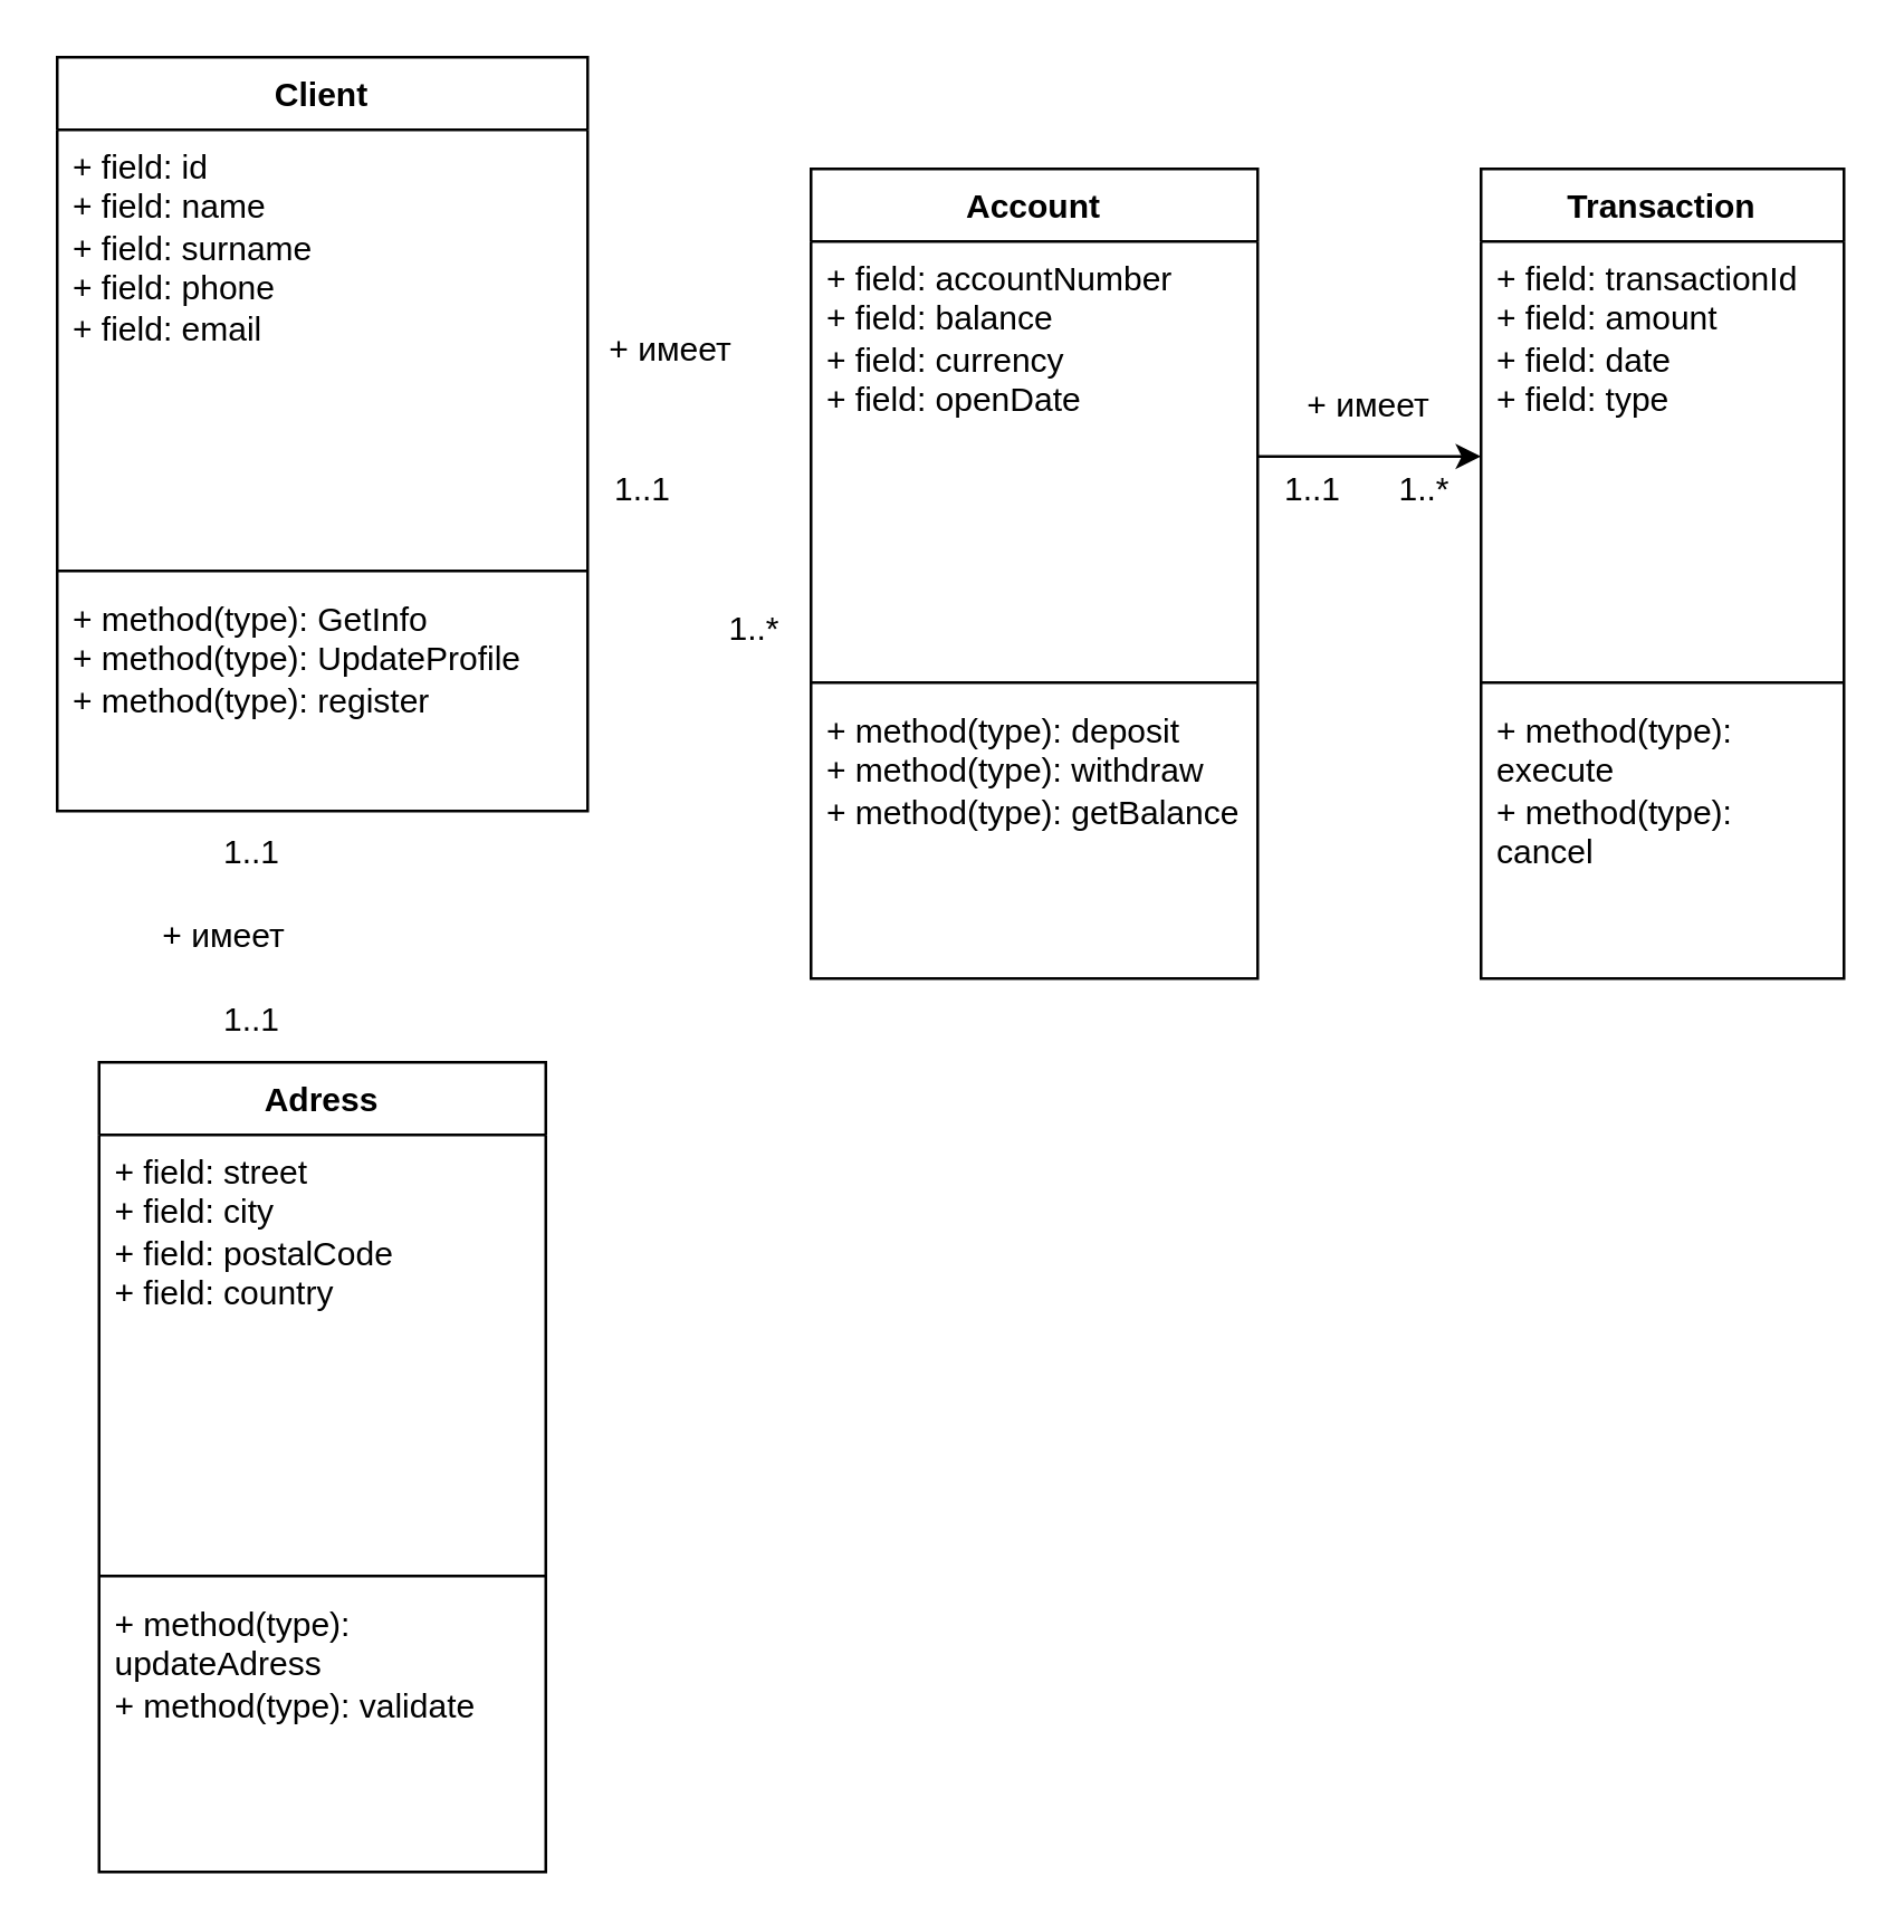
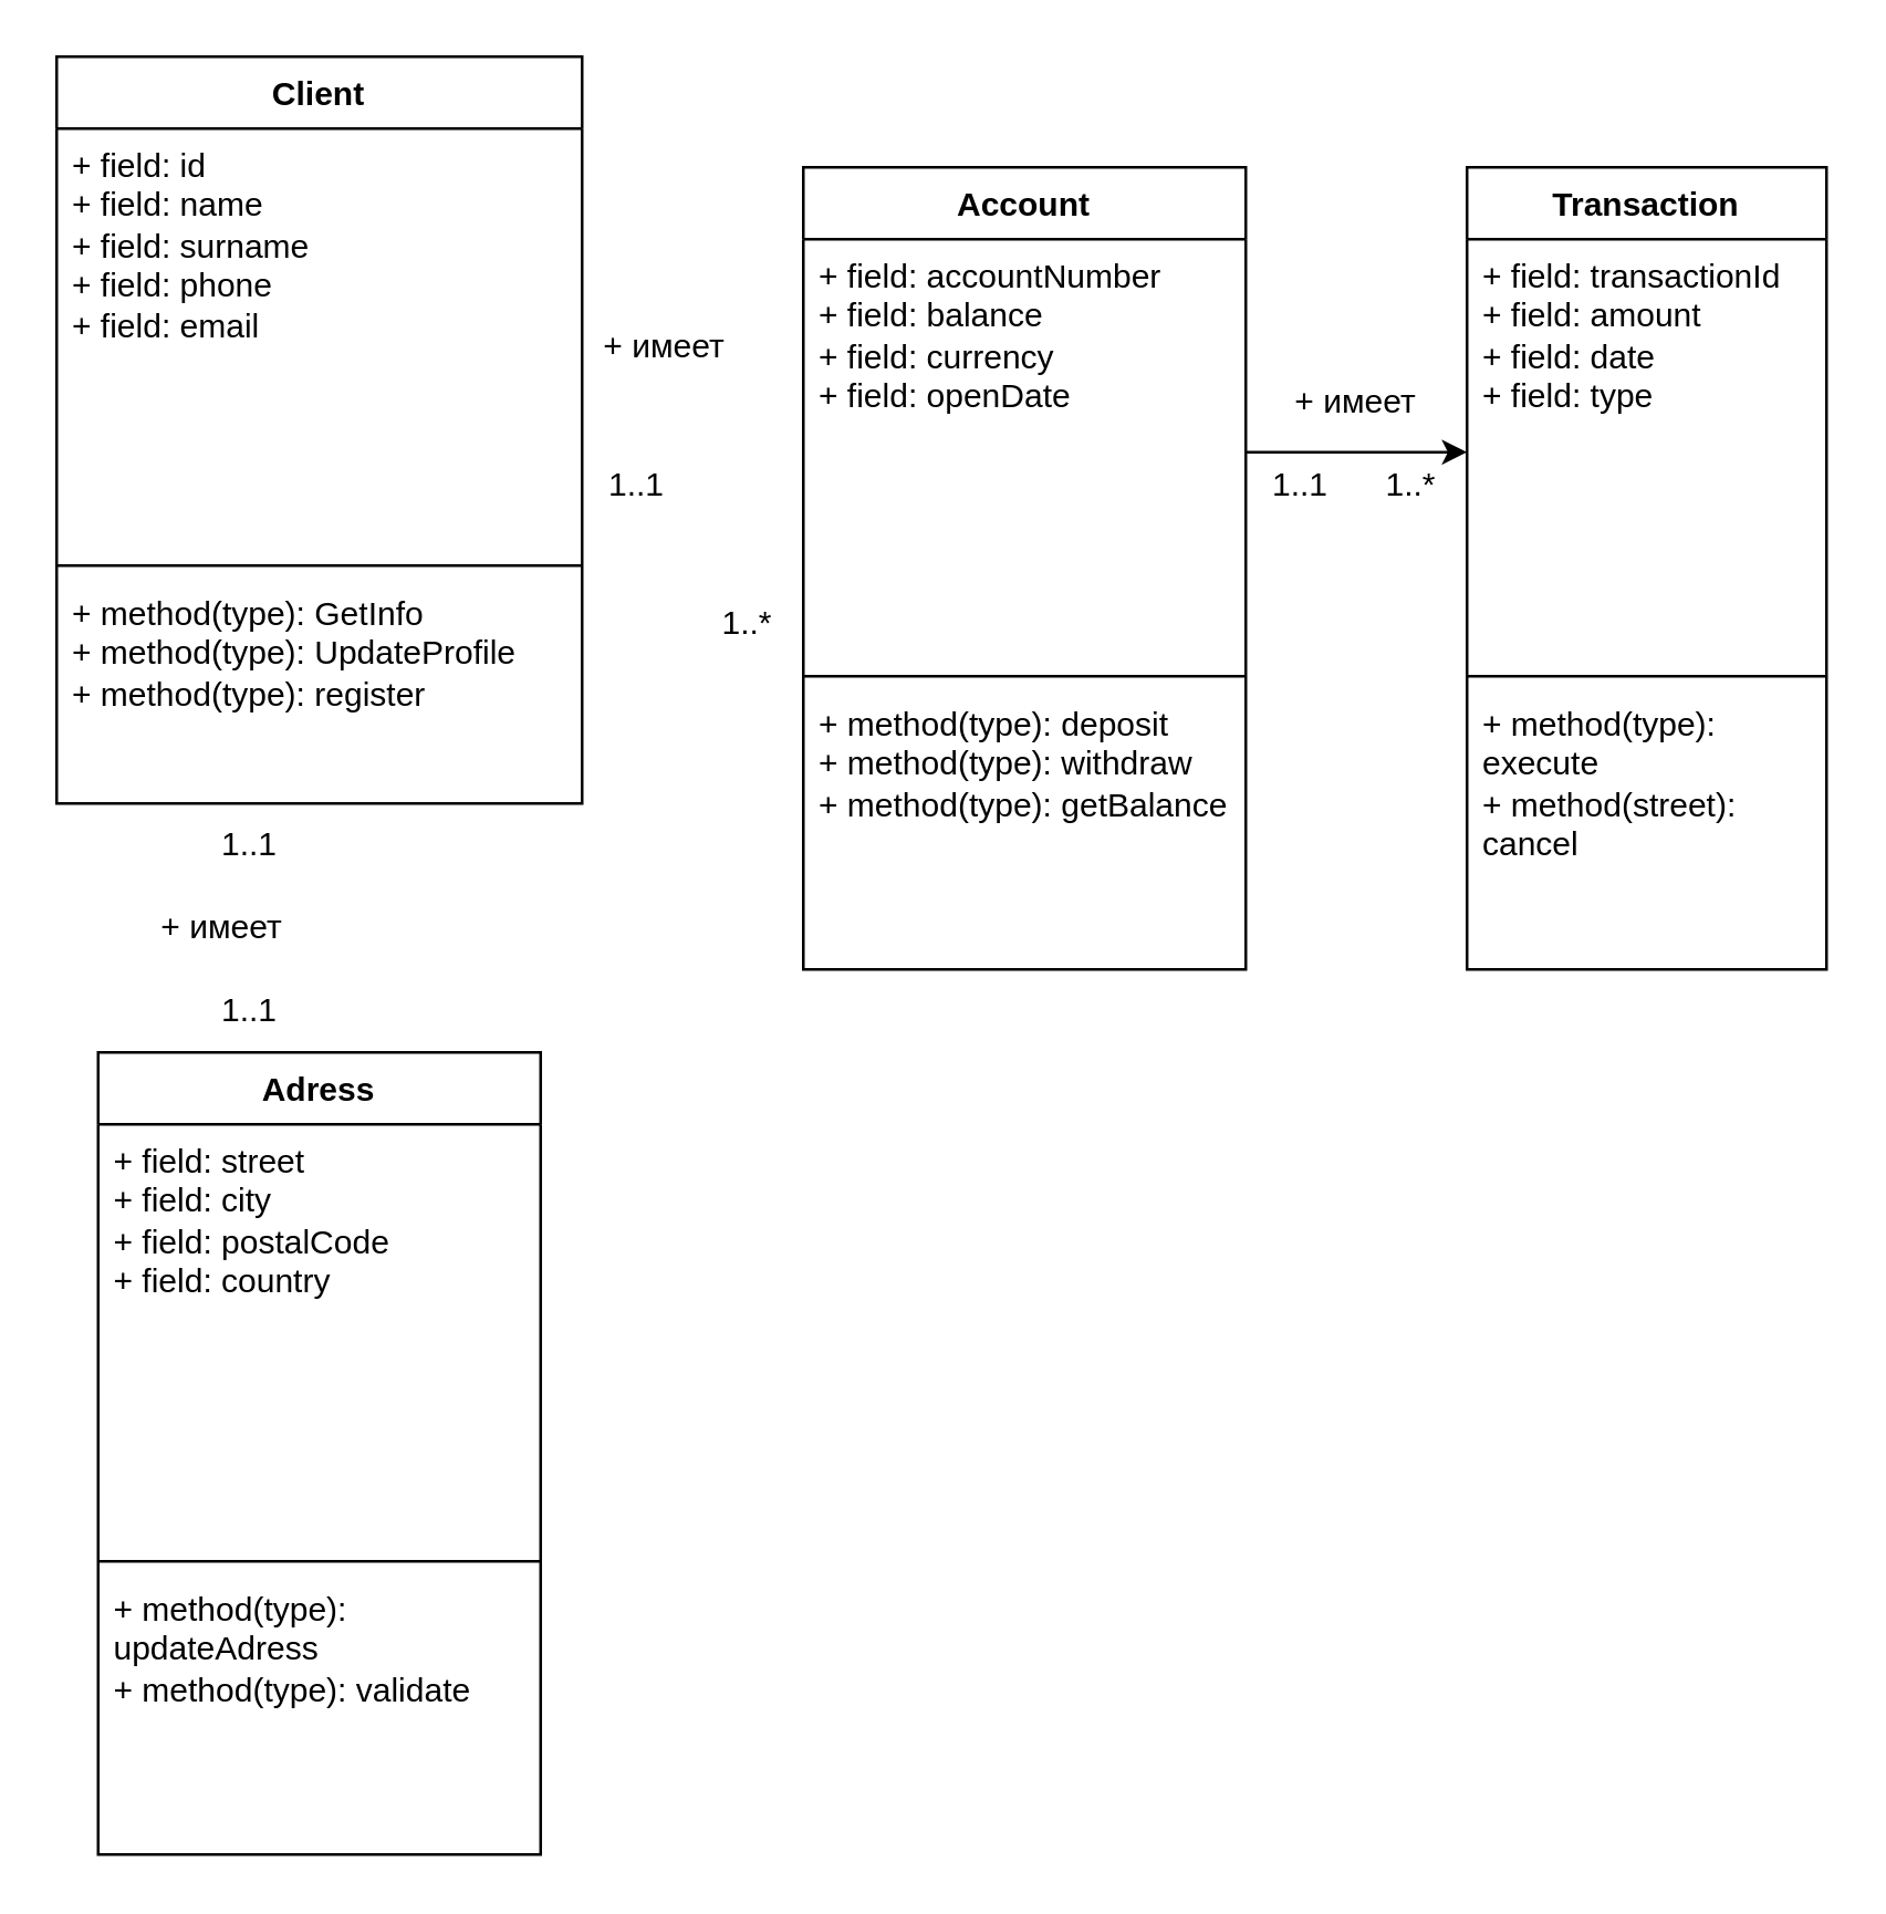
  <mxCell id="0" />
  <mxCell id="1" parent="0" />
  <mxCell id="2" value="Client" style="swimlane;fontStyle=1;align=center;verticalAlign=top;childLayout=stackLayout;horizontal=1;startSize=26;horizontalStack=0;resizeParent=1;resizeParentMax=0;resizeLast=0;collapsible=1;marginBottom=0;whiteSpace=wrap;html=1;" vertex="1" parent="1"><mxGeometry x="20" y="20" width="190" height="270" as="geometry" /></mxCell>
  <mxCell id="3" value="+ field: id&lt;div&gt;+ field: name&lt;/div&gt;&lt;div&gt;+ field: surname&lt;/div&gt;&lt;div&gt;+ field: phone&lt;/div&gt;&lt;div&gt;+ field: email&lt;/div&gt;" style="text;strokeColor=none;fillColor=none;align=left;verticalAlign=top;spacingLeft=4;spacingRight=4;overflow=hidden;rotatable=0;points=[[0,0.5],[1,0.5]];portConstraint=eastwest;whiteSpace=wrap;html=1;" vertex="1" parent="2"><mxGeometry y="26" width="190" height="154" as="geometry" /></mxCell>
  <mxCell id="4" value="" style="line;strokeWidth=1;fillColor=none;align=left;verticalAlign=middle;spacingTop=-1;spacingLeft=3;spacingRight=3;rotatable=0;labelPosition=right;points=[];portConstraint=eastwest;strokeColor=inherit;" vertex="1" parent="2"><mxGeometry y="180" width="190" height="8" as="geometry" /></mxCell>
  <mxCell id="5" value="+ method(type): GetInfo&lt;div&gt;+ method(type): UpdateProfile&lt;/div&gt;&lt;div&gt;+ method(type): register&lt;/div&gt;" style="text;strokeColor=none;fillColor=none;align=left;verticalAlign=top;spacingLeft=4;spacingRight=4;overflow=hidden;rotatable=0;points=[[0,0.5],[1,0.5]];portConstraint=eastwest;whiteSpace=wrap;html=1;" vertex="1" parent="2"><mxGeometry y="188" width="190" height="82" as="geometry" /></mxCell>
  <mxCell id="6" value="Account" style="swimlane;fontStyle=1;align=center;verticalAlign=top;childLayout=stackLayout;horizontal=1;startSize=26;horizontalStack=0;resizeParent=1;resizeParentMax=0;resizeLast=0;collapsible=1;marginBottom=0;whiteSpace=wrap;html=1;" vertex="1" parent="1"><mxGeometry x="290" y="60" width="160" height="290" as="geometry" /></mxCell>
  <mxCell id="7" value="+ field: accountNumber&lt;div&gt;+ field: balance&lt;/div&gt;&lt;div&gt;+ field: currency&lt;/div&gt;&lt;div&gt;+ field: openDate&lt;/div&gt;" style="text;strokeColor=none;fillColor=none;align=left;verticalAlign=top;spacingLeft=4;spacingRight=4;overflow=hidden;rotatable=0;points=[[0,0.5],[1,0.5]];portConstraint=eastwest;whiteSpace=wrap;html=1;" vertex="1" parent="6"><mxGeometry y="26" width="160" height="154" as="geometry" /></mxCell>
  <mxCell id="8" value="" style="line;strokeWidth=1;fillColor=none;align=left;verticalAlign=middle;spacingTop=-1;spacingLeft=3;spacingRight=3;rotatable=0;labelPosition=right;points=[];portConstraint=eastwest;strokeColor=inherit;" vertex="1" parent="6"><mxGeometry y="180" width="160" height="8" as="geometry" /></mxCell>
  <mxCell id="9" value="&lt;div&gt;+ method(type): deposit&lt;/div&gt;&lt;div&gt;+ method(type): withdraw&lt;/div&gt;&lt;div&gt;+ method(type): getBalance&lt;/div&gt;" style="text;strokeColor=none;fillColor=none;align=left;verticalAlign=top;spacingLeft=4;spacingRight=4;overflow=hidden;rotatable=0;points=[[0,0.5],[1,0.5]];portConstraint=eastwest;whiteSpace=wrap;html=1;" vertex="1" parent="6"><mxGeometry y="188" width="160" height="102" as="geometry" /></mxCell>
  <mxCell id="10" value="Transaction" style="swimlane;fontStyle=1;align=center;verticalAlign=top;childLayout=stackLayout;horizontal=1;startSize=26;horizontalStack=0;resizeParent=1;resizeParentMax=0;resizeLast=0;collapsible=1;marginBottom=0;whiteSpace=wrap;html=1;" vertex="1" parent="1"><mxGeometry x="530" y="60" width="130" height="290" as="geometry" /></mxCell>
  <mxCell id="11" value="+ field: transactionId&lt;div&gt;+ field: amount&lt;/div&gt;&lt;div&gt;+ field: date&lt;/div&gt;&lt;div&gt;+ field: type&lt;/div&gt;" style="text;strokeColor=none;fillColor=none;align=left;verticalAlign=top;spacingLeft=4;spacingRight=4;overflow=hidden;rotatable=0;points=[[0,0.5],[1,0.5]];portConstraint=eastwest;whiteSpace=wrap;html=1;" vertex="1" parent="10"><mxGeometry y="26" width="130" height="154" as="geometry" /></mxCell>
  <mxCell id="12" value="" style="line;strokeWidth=1;fillColor=none;align=left;verticalAlign=middle;spacingTop=-1;spacingLeft=3;spacingRight=3;rotatable=0;labelPosition=right;points=[];portConstraint=eastwest;strokeColor=inherit;" vertex="1" parent="10"><mxGeometry y="180" width="130" height="8" as="geometry" /></mxCell>
- <mxCell id="13" value="&lt;div&gt;+ method(type): execute&lt;/div&gt;&lt;div&gt;+ method(type): cancel&lt;/div&gt;" style="text;strokeColor=none;fillColor=none;align=left;verticalAlign=top;spacingLeft=4;spacingRight=4;overflow=hidden;rotatable=0;points=[[0,0.5],[1,0.5]];portConstraint=eastwest;whiteSpace=wrap;html=1;" vertex="1" parent="10"><mxGeometry y="188" width="130" height="102" as="geometry" /></mxCell>
+ <mxCell id="13" value="&lt;div&gt;+ method(type): execute&lt;/div&gt;&lt;div&gt;+ method(street): cancel&lt;/div&gt;" style="text;strokeColor=none;fillColor=none;align=left;verticalAlign=top;spacingLeft=4;spacingRight=4;overflow=hidden;rotatable=0;points=[[0,0.5],[1,0.5]];portConstraint=eastwest;whiteSpace=wrap;html=1;" vertex="1" parent="10"><mxGeometry y="188" width="130" height="102" as="geometry" /></mxCell>
  <mxCell id="14" value="Adress" style="swimlane;fontStyle=1;align=center;verticalAlign=top;childLayout=stackLayout;horizontal=1;startSize=26;horizontalStack=0;resizeParent=1;resizeParentMax=0;resizeLast=0;collapsible=1;marginBottom=0;whiteSpace=wrap;html=1;" vertex="1" parent="1"><mxGeometry x="35" y="380" width="160" height="290" as="geometry" /></mxCell>
  <mxCell id="15" value="+ field: street&lt;div&gt;+ field: city&lt;/div&gt;&lt;div&gt;+ field: postalCode&lt;/div&gt;&lt;div&gt;+ field: country&lt;/div&gt;" style="text;strokeColor=none;fillColor=none;align=left;verticalAlign=top;spacingLeft=4;spacingRight=4;overflow=hidden;rotatable=0;points=[[0,0.5],[1,0.5]];portConstraint=eastwest;whiteSpace=wrap;html=1;" vertex="1" parent="14"><mxGeometry y="26" width="160" height="154" as="geometry" /></mxCell>
  <mxCell id="16" value="" style="line;strokeWidth=1;fillColor=none;align=left;verticalAlign=middle;spacingTop=-1;spacingLeft=3;spacingRight=3;rotatable=0;labelPosition=right;points=[];portConstraint=eastwest;strokeColor=inherit;" vertex="1" parent="14"><mxGeometry y="180" width="160" height="8" as="geometry" /></mxCell>
  <mxCell id="17" value="&lt;div&gt;+ method(type): updateAdress&lt;/div&gt;&lt;div&gt;+ method(type): validate&lt;/div&gt;" style="text;strokeColor=none;fillColor=none;align=left;verticalAlign=top;spacingLeft=4;spacingRight=4;overflow=hidden;rotatable=0;points=[[0,0.5],[1,0.5]];portConstraint=eastwest;whiteSpace=wrap;html=1;" vertex="1" parent="14"><mxGeometry y="188" width="160" height="102" as="geometry" /></mxCell>
  <mxCell id="18" value="+ имеет" style="text;html=1;whiteSpace=wrap;strokeColor=none;fillColor=none;align=center;verticalAlign=middle;rounded=0;" vertex="1" parent="1"><mxGeometry x="210" y="110" width="60" height="30" as="geometry" /></mxCell>
  <mxCell id="19" value="1..1" style="text;html=1;whiteSpace=wrap;strokeColor=none;fillColor=none;align=center;verticalAlign=middle;rounded=0;" vertex="1" parent="1"><mxGeometry x="60" y="350" width="60" height="30" as="geometry" /></mxCell>
  <mxCell id="20" value="1..1" style="text;html=1;whiteSpace=wrap;strokeColor=none;fillColor=none;align=center;verticalAlign=middle;rounded=0;" vertex="1" parent="1"><mxGeometry x="60" y="290" width="60" height="30" as="geometry" /></mxCell>
  <mxCell id="21" value="1..1" style="text;html=1;whiteSpace=wrap;strokeColor=none;fillColor=none;align=center;verticalAlign=middle;rounded=0;" vertex="1" parent="1"><mxGeometry x="200" y="160" width="60" height="30" as="geometry" /></mxCell>
  <mxCell id="22" value="1..*" style="text;html=1;whiteSpace=wrap;strokeColor=none;fillColor=none;align=center;verticalAlign=middle;rounded=0;" vertex="1" parent="1"><mxGeometry x="240" y="210" width="60" height="30" as="geometry" /></mxCell>
  <mxCell id="23" style="edgeStyle=orthogonalEdgeStyle;rounded=0;orthogonalLoop=1;jettySize=auto;html=1;exitX=1;exitY=0.5;exitDx=0;exitDy=0;entryX=0;entryY=0.5;entryDx=0;entryDy=0;" edge="1" parent="1" source="7" target="11"><mxGeometry relative="1" as="geometry" /></mxCell>
  <mxCell id="24" value="1..1" style="text;html=1;whiteSpace=wrap;strokeColor=none;fillColor=none;align=center;verticalAlign=middle;rounded=0;" vertex="1" parent="1"><mxGeometry x="440" y="160" width="60" height="30" as="geometry" /></mxCell>
  <mxCell id="25" value="1..*" style="text;html=1;whiteSpace=wrap;strokeColor=none;fillColor=none;align=center;verticalAlign=middle;rounded=0;" vertex="1" parent="1"><mxGeometry x="480" y="160" width="60" height="30" as="geometry" /></mxCell>
  <mxCell id="26" value="+ имеет" style="text;html=1;whiteSpace=wrap;strokeColor=none;fillColor=none;align=center;verticalAlign=middle;rounded=0;" vertex="1" parent="1"><mxGeometry x="50" y="320" width="60" height="30" as="geometry" /></mxCell>
  <mxCell id="27" value="+ имеет" style="text;html=1;whiteSpace=wrap;strokeColor=none;fillColor=none;align=center;verticalAlign=middle;rounded=0;" vertex="1" parent="1"><mxGeometry x="460" y="130" width="60" height="30" as="geometry" /></mxCell>
